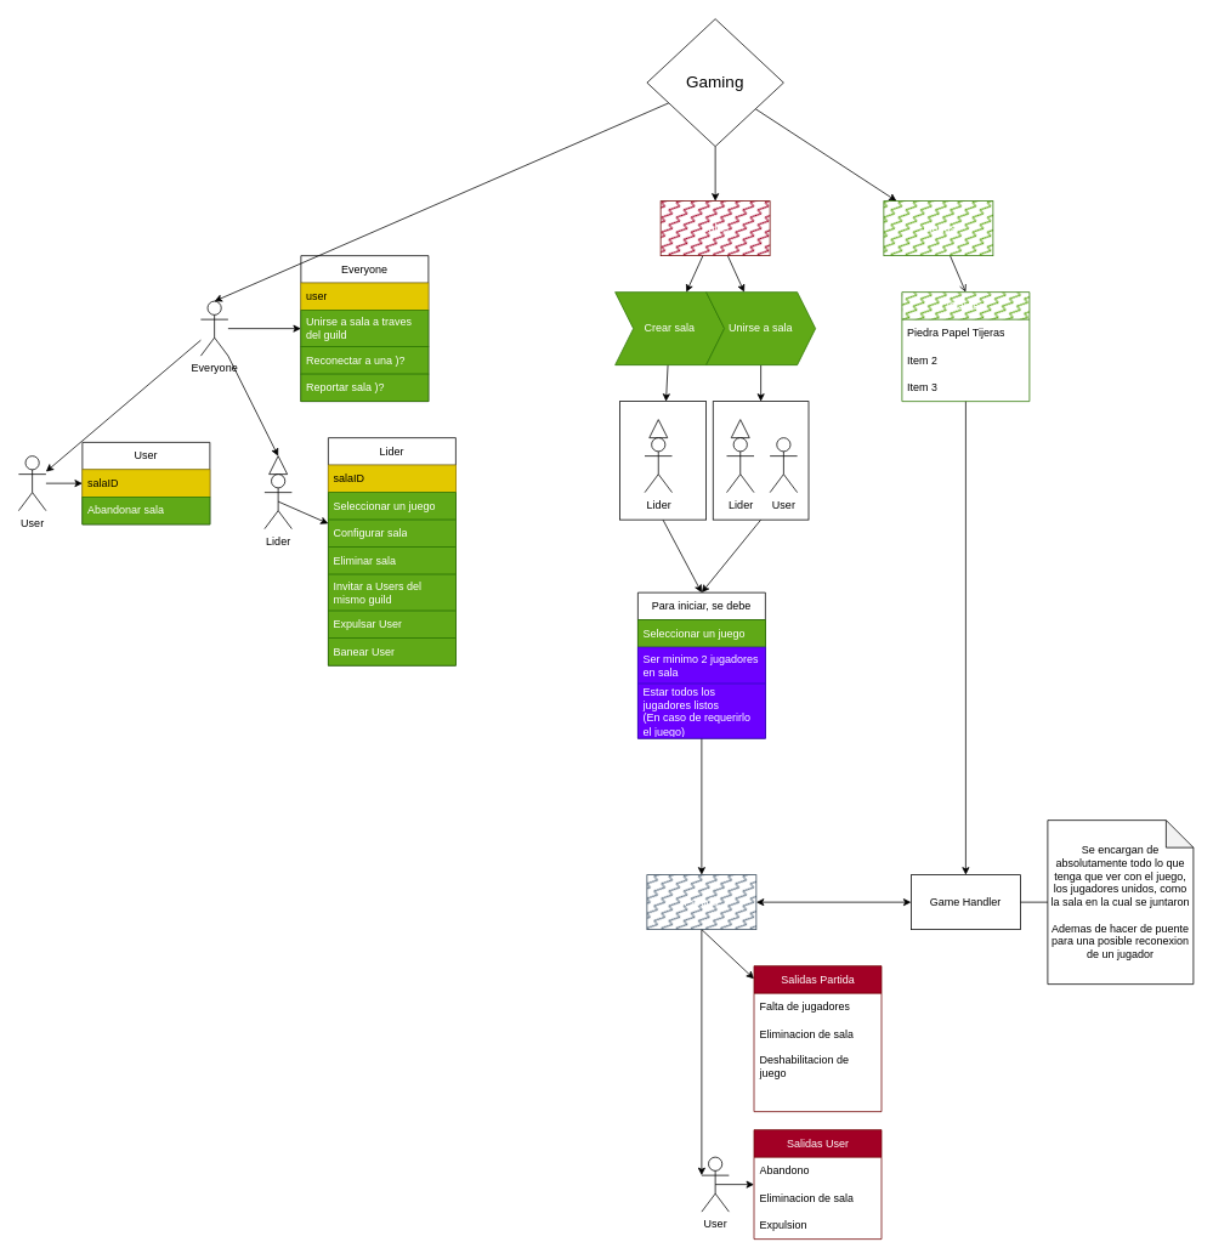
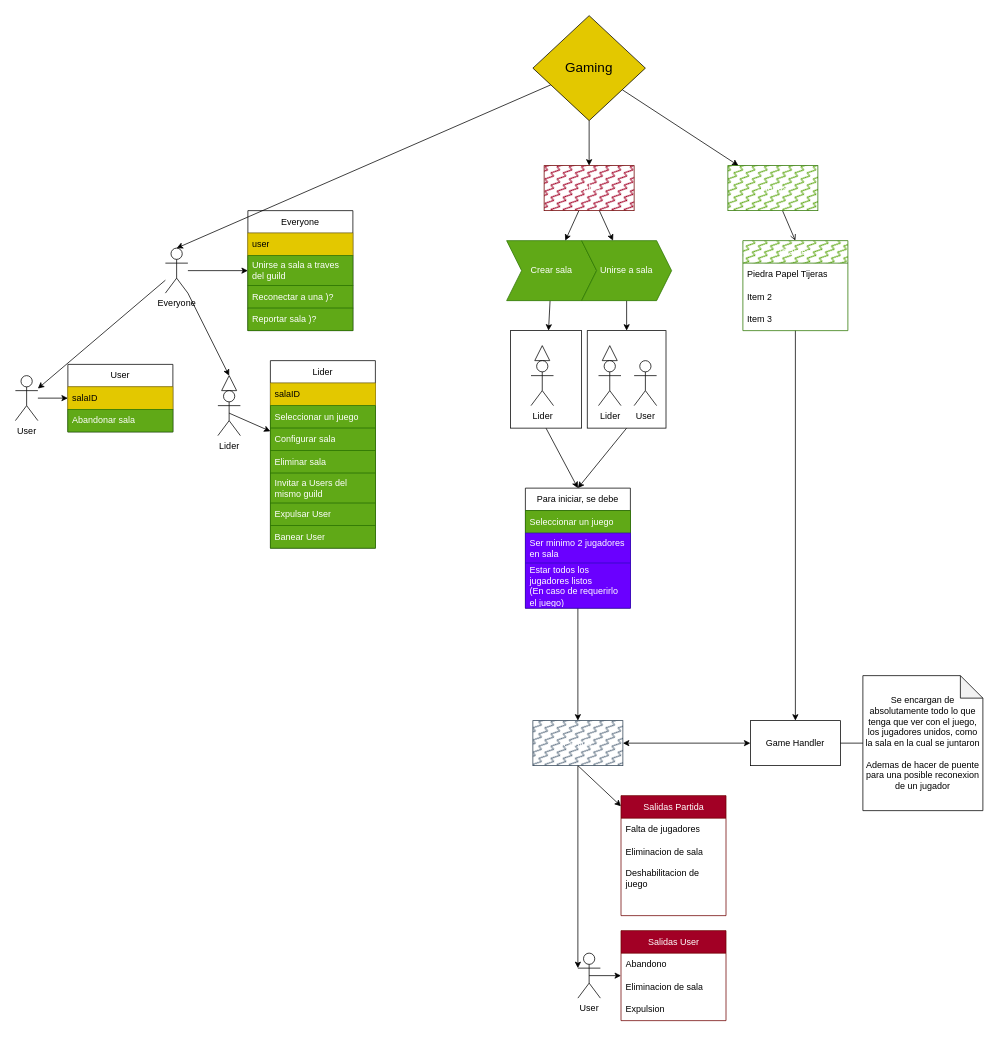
  <mxCell id="0" />
  <mxCell id="1" parent="0" />
  <mxCell id="2" value="" style="group;movable=0;resizable=0;rotatable=0;deletable=0;editable=0;connectable=0;" parent="1" vertex="1" connectable="0"><mxGeometry x="540" y="480" width="30" height="80" as="geometry" /></mxCell>
  <mxCell id="3" value="" style="edgeStyle=none;html=1;" parent="1" source="52" target="45" edge="1"><mxGeometry relative="1" as="geometry"><mxPoint x="100" y="530" as="targetPoint" /></mxGeometry></mxCell>
  <mxCell id="4" value="" style="edgeStyle=none;html=1;" parent="1" source="5" target="61" edge="1"><mxGeometry relative="1" as="geometry" /></mxCell>
  <mxCell id="5" value="/Games" style="swimlane;fontStyle=0;childLayout=stackLayout;horizontal=1;startSize=30;horizontalStack=0;resizeParent=1;resizeParentMax=0;resizeLast=0;collapsible=1;marginBottom=0;whiteSpace=wrap;html=1;fillColor=#60a917;strokeColor=#2D7600;fontColor=#ffffff;fillStyle=zigzag-line;" parent="1" vertex="1"><mxGeometry x="990" y="320" width="140" height="120" as="geometry" /></mxCell>
  <mxCell id="6" value="Piedra Papel Tijeras" style="text;strokeColor=none;fillColor=none;align=left;verticalAlign=middle;spacingLeft=4;spacingRight=4;overflow=hidden;points=[[0,0.5],[1,0.5]];portConstraint=eastwest;rotatable=0;whiteSpace=wrap;html=1;" parent="5" vertex="1"><mxGeometry y="30" width="140" height="30" as="geometry" /></mxCell>
  <mxCell id="7" value="Item 2" style="text;strokeColor=none;fillColor=none;align=left;verticalAlign=middle;spacingLeft=4;spacingRight=4;overflow=hidden;points=[[0,0.5],[1,0.5]];portConstraint=eastwest;rotatable=0;whiteSpace=wrap;html=1;" parent="5" vertex="1"><mxGeometry y="60" width="140" height="30" as="geometry" /></mxCell>
  <mxCell id="8" value="Item 3" style="text;strokeColor=none;fillColor=none;align=left;verticalAlign=middle;spacingLeft=4;spacingRight=4;overflow=hidden;points=[[0,0.5],[1,0.5]];portConstraint=eastwest;rotatable=0;whiteSpace=wrap;html=1;" parent="5" vertex="1"><mxGeometry y="90" width="140" height="30" as="geometry" /></mxCell>
  <mxCell id="9" value="" style="edgeStyle=none;html=1;" parent="1" source="80" target="17" edge="1"><mxGeometry relative="1" as="geometry"><mxPoint x="785" y="190" as="sourcePoint" /></mxGeometry></mxCell>
  <mxCell id="10" style="edgeStyle=none;html=1;" parent="1" source="80" target="38" edge="1"><mxGeometry relative="1" as="geometry"><mxPoint x="890.8" y="139" as="sourcePoint" /></mxGeometry></mxCell>
  <mxCell id="11" value="" style="edgeStyle=none;html=1;" parent="1" source="12" target="25" edge="1"><mxGeometry relative="1" as="geometry" /></mxCell>
  <mxCell id="12" value="Crear sala" style="shape=step;perimeter=stepPerimeter;whiteSpace=wrap;html=1;fixedSize=1;fillColor=#60a917;fontColor=#ffffff;strokeColor=#2D7600;" parent="1" vertex="1"><mxGeometry x="675" y="320" width="120" height="80" as="geometry" /></mxCell>
  <mxCell id="13" value="" style="edgeStyle=none;html=1;" parent="1" source="14" target="19" edge="1"><mxGeometry relative="1" as="geometry" /></mxCell>
  <mxCell id="14" value="Unirse a sala" style="shape=step;perimeter=stepPerimeter;whiteSpace=wrap;html=1;fixedSize=1;fillColor=#60a917;fontColor=#ffffff;strokeColor=#2D7600;" parent="1" vertex="1"><mxGeometry x="775" y="320" width="120" height="80" as="geometry" /></mxCell>
  <mxCell id="15" value="" style="edgeStyle=none;html=1;" parent="1" source="17" target="14" edge="1"><mxGeometry relative="1" as="geometry" /></mxCell>
  <mxCell id="16" value="" style="edgeStyle=none;html=1;" parent="1" source="17" target="12" edge="1"><mxGeometry relative="1" as="geometry" /></mxCell>
  <mxCell id="17" value="Salas" style="rounded=0;whiteSpace=wrap;html=1;fillColor=#a20025;fontColor=#ffffff;strokeColor=#6F0000;fillStyle=zigzag-line;" parent="1" vertex="1"><mxGeometry x="725" y="220" width="120" height="60" as="geometry" /></mxCell>
  <mxCell id="18" style="edgeStyle=none;html=1;exitX=0.5;exitY=1;exitDx=0;exitDy=0;entryX=0.5;entryY=0;entryDx=0;entryDy=0;" parent="1" source="19" target="40" edge="1"><mxGeometry relative="1" as="geometry" /></mxCell>
  <mxCell id="19" value="" style="rounded=0;whiteSpace=wrap;html=1;" parent="1" vertex="1"><mxGeometry x="782.5" y="440" width="105" height="130" as="geometry" /></mxCell>
  <mxCell id="20" value="" style="group" parent="1" vertex="1" connectable="0"><mxGeometry x="797.5" y="460" width="30" height="80" as="geometry" /></mxCell>
  <mxCell id="21" value="" style="triangle;whiteSpace=wrap;html=1;rotation=-90;" parent="20" vertex="1"><mxGeometry x="5" width="20" height="20" as="geometry" /></mxCell>
  <mxCell id="22" value="Lider" style="shape=umlActor;verticalLabelPosition=bottom;verticalAlign=top;html=1;outlineConnect=0;" parent="20" vertex="1"><mxGeometry y="20" width="30" height="60" as="geometry" /></mxCell>
  <mxCell id="23" value="User" style="shape=umlActor;verticalLabelPosition=bottom;verticalAlign=top;html=1;outlineConnect=0;" parent="1" vertex="1"><mxGeometry x="845" y="480" width="30" height="60" as="geometry" /></mxCell>
  <mxCell id="24" style="edgeStyle=none;html=1;exitX=0.5;exitY=1;exitDx=0;exitDy=0;entryX=0.5;entryY=0;entryDx=0;entryDy=0;" parent="1" source="25" target="40" edge="1"><mxGeometry relative="1" as="geometry" /></mxCell>
  <mxCell id="25" value="" style="rounded=0;whiteSpace=wrap;html=1;" parent="1" vertex="1"><mxGeometry x="680" y="440" width="95" height="130" as="geometry" /></mxCell>
  <mxCell id="26" value="" style="group" parent="1" vertex="1" connectable="0"><mxGeometry x="707.5" y="460" width="30" height="80" as="geometry" /></mxCell>
  <mxCell id="27" value="" style="triangle;whiteSpace=wrap;html=1;rotation=-90;" parent="26" vertex="1"><mxGeometry x="5" width="20" height="20" as="geometry" /></mxCell>
  <mxCell id="28" value="Lider" style="shape=umlActor;verticalLabelPosition=bottom;verticalAlign=top;html=1;outlineConnect=0;" parent="26" vertex="1"><mxGeometry y="20" width="30" height="60" as="geometry" /></mxCell>
  <mxCell id="29" value="Lider" style="swimlane;fontStyle=0;childLayout=stackLayout;horizontal=1;startSize=30;horizontalStack=0;resizeParent=1;resizeParentMax=0;resizeLast=0;collapsible=1;marginBottom=0;whiteSpace=wrap;html=1;" parent="1" vertex="1"><mxGeometry x="360" y="480" width="140" height="250" as="geometry" /></mxCell>
  <mxCell id="30" value="salaID" style="text;strokeColor=#B09500;fillColor=#e3c800;align=left;verticalAlign=middle;spacingLeft=4;spacingRight=4;overflow=hidden;points=[[0,0.5],[1,0.5]];portConstraint=eastwest;rotatable=0;whiteSpace=wrap;html=1;fontColor=#000000;fillStyle=solid;" parent="29" vertex="1"><mxGeometry y="30" width="140" height="30" as="geometry" /></mxCell>
  <mxCell id="31" value="Seleccionar un juego" style="text;strokeColor=#2D7600;fillColor=#60a917;align=left;verticalAlign=middle;spacingLeft=4;spacingRight=4;overflow=hidden;points=[[0,0.5],[1,0.5]];portConstraint=eastwest;rotatable=0;whiteSpace=wrap;html=1;fontColor=#ffffff;fillStyle=solid;" parent="29" vertex="1"><mxGeometry y="60" width="140" height="30" as="geometry" /></mxCell>
  <mxCell id="32" value="Configurar sala" style="text;strokeColor=#2D7600;fillColor=#60a917;align=left;verticalAlign=middle;spacingLeft=4;spacingRight=4;overflow=hidden;points=[[0,0.5],[1,0.5]];portConstraint=eastwest;rotatable=0;whiteSpace=wrap;html=1;fontColor=#ffffff;fillStyle=solid;" parent="29" vertex="1"><mxGeometry y="90" width="140" height="30" as="geometry" /></mxCell>
  <mxCell id="33" value="Eliminar sala" style="text;strokeColor=#2D7600;fillColor=#60a917;align=left;verticalAlign=middle;spacingLeft=4;spacingRight=4;overflow=hidden;points=[[0,0.5],[1,0.5]];portConstraint=eastwest;rotatable=0;whiteSpace=wrap;html=1;fontColor=#ffffff;" parent="29" vertex="1"><mxGeometry y="120" width="140" height="30" as="geometry" /></mxCell>
  <mxCell id="34" value="Invitar a Users del mismo guild" style="text;strokeColor=#2D7600;fillColor=#60a917;align=left;verticalAlign=middle;spacingLeft=4;spacingRight=4;overflow=hidden;points=[[0,0.5],[1,0.5]];portConstraint=eastwest;rotatable=0;whiteSpace=wrap;html=1;fontColor=#ffffff;" parent="29" vertex="1"><mxGeometry y="150" width="140" height="40" as="geometry" /></mxCell>
  <mxCell id="35" value="Expulsar User" style="text;strokeColor=#2D7600;fillColor=#60a917;align=left;verticalAlign=middle;spacingLeft=4;spacingRight=4;overflow=hidden;points=[[0,0.5],[1,0.5]];portConstraint=eastwest;rotatable=0;whiteSpace=wrap;html=1;fontColor=#ffffff;" parent="29" vertex="1"><mxGeometry y="190" width="140" height="30" as="geometry" /></mxCell>
  <mxCell id="36" value="Banear User" style="text;strokeColor=#2D7600;fillColor=#60a917;align=left;verticalAlign=middle;spacingLeft=4;spacingRight=4;overflow=hidden;points=[[0,0.5],[1,0.5]];portConstraint=eastwest;rotatable=0;whiteSpace=wrap;html=1;fontColor=#ffffff;" parent="29" vertex="1"><mxGeometry y="220" width="140" height="30" as="geometry" /></mxCell>
  <mxCell id="37" value="" style="edgeStyle=none;html=1;entryX=0.5;entryY=0;entryDx=0;entryDy=0;endArrow=open;" parent="1" source="38" target="5" edge="1"><mxGeometry relative="1" as="geometry" /></mxCell>
  <mxCell id="38" value="Juegos" style="rounded=0;whiteSpace=wrap;html=1;fillColor=#60a917;fontColor=#ffffff;strokeColor=#2D7600;fillStyle=zigzag-line;" parent="1" vertex="1"><mxGeometry x="970" y="220" width="120" height="60" as="geometry" /></mxCell>
  <mxCell id="39" style="edgeStyle=none;html=1;exitX=0.5;exitY=1;exitDx=0;exitDy=0;" parent="1" source="40" target="66" edge="1"><mxGeometry relative="1" as="geometry" /></mxCell>
  <mxCell id="40" value="Para iniciar, se debe" style="swimlane;fontStyle=0;childLayout=stackLayout;horizontal=1;startSize=30;horizontalStack=0;resizeParent=1;resizeParentMax=0;resizeLast=0;collapsible=1;marginBottom=0;whiteSpace=wrap;html=1;fillStyle=zigzag-line;" parent="1" vertex="1"><mxGeometry x="700" y="650" width="140" height="160" as="geometry" /></mxCell>
  <mxCell id="41" value="Seleccionar un juego" style="text;strokeColor=#2D7600;fillColor=#60a917;align=left;verticalAlign=middle;spacingLeft=4;spacingRight=4;overflow=hidden;points=[[0,0.5],[1,0.5]];portConstraint=eastwest;rotatable=0;whiteSpace=wrap;html=1;fontColor=#ffffff;fillStyle=solid;" parent="40" vertex="1"><mxGeometry y="30" width="140" height="30" as="geometry" /></mxCell>
  <mxCell id="42" value="Ser minimo 2 jugadores en sala" style="text;strokeColor=#3700CC;fillColor=#6a00ff;align=left;verticalAlign=middle;spacingLeft=4;spacingRight=4;overflow=hidden;points=[[0,0.5],[1,0.5]];portConstraint=eastwest;rotatable=0;whiteSpace=wrap;html=1;fillStyle=solid;fontColor=#ffffff;" parent="40" vertex="1"><mxGeometry y="60" width="140" height="40" as="geometry" /></mxCell>
  <mxCell id="43" value="Estar todos los jugadores listos&lt;br&gt;(En caso de requerirlo el juego)" style="text;strokeColor=#3700CC;fillColor=#6a00ff;align=left;verticalAlign=middle;spacingLeft=4;spacingRight=4;overflow=hidden;points=[[0,0.5],[1,0.5]];portConstraint=eastwest;rotatable=0;whiteSpace=wrap;html=1;fillStyle=solid;fontColor=#ffffff;" parent="40" vertex="1"><mxGeometry y="100" width="140" height="60" as="geometry" /></mxCell>
  <mxCell id="44" style="edgeStyle=none;html=1;exitX=0.5;exitY=0.5;exitDx=0;exitDy=0;exitPerimeter=0;" parent="1" source="55" target="29" edge="1"><mxGeometry relative="1" as="geometry" /></mxCell>
  <mxCell id="45" value="User" style="swimlane;fontStyle=0;childLayout=stackLayout;horizontal=1;startSize=30;horizontalStack=0;resizeParent=1;resizeParentMax=0;resizeLast=0;collapsible=1;marginBottom=0;whiteSpace=wrap;html=1;fillStyle=solid;" parent="1" vertex="1"><mxGeometry x="90" y="485" width="140" height="90" as="geometry" /></mxCell>
  <mxCell id="46" value="salaID" style="text;strokeColor=#B09500;fillColor=#e3c800;align=left;verticalAlign=middle;spacingLeft=4;spacingRight=4;overflow=hidden;points=[[0,0.5],[1,0.5]];portConstraint=eastwest;rotatable=0;whiteSpace=wrap;html=1;fontColor=#000000;fillStyle=solid;" parent="45" vertex="1"><mxGeometry y="30" width="140" height="30" as="geometry" /></mxCell>
  <mxCell id="47" value="Abandonar sala" style="text;strokeColor=#2D7600;fillColor=#60a917;align=left;verticalAlign=middle;spacingLeft=4;spacingRight=4;overflow=hidden;points=[[0,0.5],[1,0.5]];portConstraint=eastwest;rotatable=0;whiteSpace=wrap;html=1;fillStyle=solid;fontColor=#ffffff;" parent="45" vertex="1"><mxGeometry y="60" width="140" height="30" as="geometry" /></mxCell>
  <mxCell id="48" value="" style="edgeStyle=none;html=1;" parent="1" source="51" target="52" edge="1"><mxGeometry relative="1" as="geometry" /></mxCell>
  <mxCell id="49" value="" style="edgeStyle=none;html=1;" parent="1" source="51" target="56" edge="1"><mxGeometry relative="1" as="geometry" /></mxCell>
  <mxCell id="50" value="" style="edgeStyle=none;html=1;entryX=1;entryY=0.5;entryDx=0;entryDy=0;" parent="1" source="51" target="54" edge="1"><mxGeometry relative="1" as="geometry"><mxPoint x="260" y="370" as="sourcePoint" /></mxGeometry></mxCell>
  <mxCell id="51" value="Everyone" style="shape=umlActor;verticalLabelPosition=bottom;verticalAlign=top;html=1;outlineConnect=0;fillStyle=solid;" parent="1" vertex="1"><mxGeometry x="220" y="330" width="30" height="60" as="geometry" /></mxCell>
  <mxCell id="52" value="User" style="shape=umlActor;verticalLabelPosition=bottom;verticalAlign=top;html=1;outlineConnect=0;" parent="1" vertex="1"><mxGeometry x="20" y="500" width="30" height="60" as="geometry" /></mxCell>
  <mxCell id="53" value="" style="group" parent="1" vertex="1" connectable="0"><mxGeometry x="290" y="500" width="30" height="80" as="geometry" /></mxCell>
  <mxCell id="54" value="" style="triangle;whiteSpace=wrap;html=1;rotation=-90;" parent="53" vertex="1"><mxGeometry x="5" width="20" height="20" as="geometry" /></mxCell>
  <mxCell id="55" value="Lider" style="shape=umlActor;verticalLabelPosition=bottom;verticalAlign=top;html=1;outlineConnect=0;" parent="53" vertex="1"><mxGeometry y="20" width="30" height="60" as="geometry" /></mxCell>
  <mxCell id="56" value="Everyone" style="swimlane;fontStyle=0;childLayout=stackLayout;horizontal=1;startSize=30;horizontalStack=0;resizeParent=1;resizeParentMax=0;resizeLast=0;collapsible=1;marginBottom=0;whiteSpace=wrap;html=1;fillStyle=solid;" parent="1" vertex="1"><mxGeometry x="330" y="280" width="140" height="160" as="geometry" /></mxCell>
  <mxCell id="57" value="user" style="text;strokeColor=#B09500;fillColor=#e3c800;align=left;verticalAlign=middle;spacingLeft=4;spacingRight=4;overflow=hidden;points=[[0,0.5],[1,0.5]];portConstraint=eastwest;rotatable=0;whiteSpace=wrap;html=1;fillStyle=solid;fontColor=#000000;" parent="56" vertex="1"><mxGeometry y="30" width="140" height="30" as="geometry" /></mxCell>
  <mxCell id="58" value="Unirse a sala a traves del guild" style="text;strokeColor=#2D7600;fillColor=#60a917;align=left;verticalAlign=middle;spacingLeft=4;spacingRight=4;overflow=hidden;points=[[0,0.5],[1,0.5]];portConstraint=eastwest;rotatable=0;whiteSpace=wrap;html=1;fillStyle=solid;fontColor=#ffffff;" parent="56" vertex="1"><mxGeometry y="60" width="140" height="40" as="geometry" /></mxCell>
  <mxCell id="59" value="Reconectar a una )?" style="text;strokeColor=#2D7600;fillColor=#60a917;align=left;verticalAlign=middle;spacingLeft=4;spacingRight=4;overflow=hidden;points=[[0,0.5],[1,0.5]];portConstraint=eastwest;rotatable=0;whiteSpace=wrap;html=1;fillStyle=solid;fontColor=#ffffff;" parent="56" vertex="1"><mxGeometry y="100" width="140" height="30" as="geometry" /></mxCell>
  <mxCell id="60" value="Reportar sala )?" style="text;strokeColor=#2D7600;fillColor=#60a917;align=left;verticalAlign=middle;spacingLeft=4;spacingRight=4;overflow=hidden;points=[[0,0.5],[1,0.5]];portConstraint=eastwest;rotatable=0;whiteSpace=wrap;html=1;fillStyle=solid;fontColor=#ffffff;" parent="56" vertex="1"><mxGeometry y="130" width="140" height="30" as="geometry" /></mxCell>
  <mxCell id="61" value="Game Handler" style="rounded=0;whiteSpace=wrap;html=1;fillStyle=solid;" parent="1" vertex="1"><mxGeometry x="1000" y="960" width="120" height="60" as="geometry" /></mxCell>
  <mxCell id="62" value="Se encargan de absolutamente todo lo que tenga que ver con el juego, los jugadores unidos, como la sala en la cual se juntaron&lt;br&gt;&lt;br&gt;Ademas de hacer de puente para una posible reconexion de un jugador" style="shape=note;whiteSpace=wrap;html=1;backgroundOutline=1;darkOpacity=0.05;fillStyle=solid;" parent="1" vertex="1"><mxGeometry x="1150" y="900" width="160" height="180" as="geometry" /></mxCell>
  <mxCell id="63" value="" style="endArrow=none;html=1;" parent="1" source="61" target="62" edge="1"><mxGeometry width="50" height="50" relative="1" as="geometry"><mxPoint x="1120" y="770" as="sourcePoint" /><mxPoint x="1170" y="720" as="targetPoint" /></mxGeometry></mxCell>
  <mxCell id="64" style="edgeStyle=none;html=1;exitX=0.5;exitY=1;exitDx=0;exitDy=0;entryX=0;entryY=0.333;entryDx=0;entryDy=0;entryPerimeter=0;" parent="1" source="66" target="69" edge="1"><mxGeometry relative="1" as="geometry" /></mxCell>
  <mxCell id="65" style="edgeStyle=none;html=1;exitX=0.5;exitY=1;exitDx=0;exitDy=0;" parent="1" source="66" target="74" edge="1"><mxGeometry relative="1" as="geometry"><mxPoint x="795" y="1010" as="targetPoint" /></mxGeometry></mxCell>
  <mxCell id="66" value="Partida" style="rounded=0;whiteSpace=wrap;html=1;fillStyle=zigzag-line;fillColor=#647687;fontColor=#ffffff;strokeColor=#314354;" parent="1" vertex="1"><mxGeometry x="710" y="960" width="120" height="60" as="geometry" /></mxCell>
  <mxCell id="67" value="" style="endArrow=classic;startArrow=classic;html=1;" parent="1" source="66" target="61" edge="1"><mxGeometry width="50" height="50" relative="1" as="geometry"><mxPoint x="900" y="990" as="sourcePoint" /><mxPoint x="950" y="940" as="targetPoint" /></mxGeometry></mxCell>
  <mxCell id="68" style="edgeStyle=none;html=1;exitX=0.5;exitY=0.5;exitDx=0;exitDy=0;exitPerimeter=0;" parent="1" source="69" target="70" edge="1"><mxGeometry relative="1" as="geometry" /></mxCell>
  <mxCell id="69" value="User" style="shape=umlActor;verticalLabelPosition=bottom;verticalAlign=top;html=1;outlineConnect=0;" parent="1" vertex="1"><mxGeometry x="770" y="1270" width="30" height="60" as="geometry" /></mxCell>
  <mxCell id="70" value="Salidas User" style="swimlane;fontStyle=0;childLayout=stackLayout;horizontal=1;startSize=30;horizontalStack=0;resizeParent=1;resizeParentMax=0;resizeLast=0;collapsible=1;marginBottom=0;whiteSpace=wrap;html=1;fillStyle=solid;fillColor=#a20025;fontColor=#ffffff;strokeColor=#6F0000;" parent="1" vertex="1"><mxGeometry x="827.5" y="1240" width="140" height="120" as="geometry" /></mxCell>
  <mxCell id="71" value="Abandono" style="text;strokeColor=none;fillColor=none;align=left;verticalAlign=middle;spacingLeft=4;spacingRight=4;overflow=hidden;points=[[0,0.5],[1,0.5]];portConstraint=eastwest;rotatable=0;whiteSpace=wrap;html=1;fillStyle=solid;" parent="70" vertex="1"><mxGeometry y="30" width="140" height="30" as="geometry" /></mxCell>
  <mxCell id="72" value="Eliminacion de sala" style="text;strokeColor=none;fillColor=none;align=left;verticalAlign=middle;spacingLeft=4;spacingRight=4;overflow=hidden;points=[[0,0.5],[1,0.5]];portConstraint=eastwest;rotatable=0;whiteSpace=wrap;html=1;fillStyle=solid;" parent="70" vertex="1"><mxGeometry y="60" width="140" height="30" as="geometry" /></mxCell>
  <mxCell id="73" value="Expulsion" style="text;strokeColor=none;fillColor=none;align=left;verticalAlign=middle;spacingLeft=4;spacingRight=4;overflow=hidden;points=[[0,0.5],[1,0.5]];portConstraint=eastwest;rotatable=0;whiteSpace=wrap;html=1;fillStyle=solid;" parent="70" vertex="1"><mxGeometry y="90" width="140" height="30" as="geometry" /></mxCell>
  <mxCell id="74" value="Salidas Partida" style="swimlane;fontStyle=0;childLayout=stackLayout;horizontal=1;startSize=30;horizontalStack=0;resizeParent=1;resizeParentMax=0;resizeLast=0;collapsible=1;marginBottom=0;whiteSpace=wrap;html=1;fillStyle=solid;fillColor=#a20025;fontColor=#ffffff;strokeColor=#6F0000;" parent="1" vertex="1"><mxGeometry x="827.5" y="1060" width="140" height="160" as="geometry" /></mxCell>
  <mxCell id="75" value="Falta de jugadores" style="text;strokeColor=none;fillColor=none;align=left;verticalAlign=middle;spacingLeft=4;spacingRight=4;overflow=hidden;points=[[0,0.5],[1,0.5]];portConstraint=eastwest;rotatable=0;whiteSpace=wrap;html=1;fillStyle=solid;" parent="74" vertex="1"><mxGeometry y="30" width="140" height="30" as="geometry" /></mxCell>
  <mxCell id="76" value="Eliminacion de sala" style="text;strokeColor=none;fillColor=none;align=left;verticalAlign=middle;spacingLeft=4;spacingRight=4;overflow=hidden;points=[[0,0.5],[1,0.5]];portConstraint=eastwest;rotatable=0;whiteSpace=wrap;html=1;fillStyle=solid;" parent="74" vertex="1"><mxGeometry y="60" width="140" height="30" as="geometry" /></mxCell>
  <mxCell id="77" value="Deshabilitacion de juego" style="text;strokeColor=none;fillColor=none;align=left;verticalAlign=middle;spacingLeft=4;spacingRight=4;overflow=hidden;points=[[0,0.5],[1,0.5]];portConstraint=eastwest;rotatable=0;whiteSpace=wrap;html=1;fillStyle=solid;" parent="74" vertex="1"><mxGeometry y="90" width="140" height="40" as="geometry" /></mxCell>
  <mxCell id="78" value="Limite afk superado" style="text;strokeColor=none;fillColor=none;align=left;verticalAlign=middle;spacingLeft=4;spacingRight=4;overflow=hidden;points=[[0,0.5],[1,0.5]];portConstraint=eastwest;rotatable=0;whiteSpace=wrap;html=1;fillStyle=zigzag-line;fontSize=12;fontColor=#FFFFFF;" parent="74" vertex="1"><mxGeometry y="130" width="140" height="30" as="geometry" /></mxCell>
  <mxCell id="79" style="edgeStyle=none;html=1;entryX=0.5;entryY=0;entryDx=0;entryDy=0;entryPerimeter=0;" parent="1" source="80" target="51" edge="1"><mxGeometry relative="1" as="geometry"><mxPoint x="699.9" y="150.9" as="sourcePoint" /></mxGeometry></mxCell>
- <mxCell id="80" value="&lt;span style=&quot;font-size: 18px;&quot;&gt;Gaming&lt;/span&gt;" style="rhombus;whiteSpace=wrap;html=1;" vertex="1" parent="1"><mxGeometry x="710" y="20" width="150" height="140" as="geometry" /></mxCell>
+ <mxCell id="80" value="&lt;span style=&quot;font-size: 18px;&quot;&gt;Gaming&lt;/span&gt;" style="rhombus;whiteSpace=wrap;html=1;fillColor=#e3c800;" vertex="1" parent="1"><mxGeometry x="710" y="20" width="150" height="140" as="geometry" /></mxCell>
